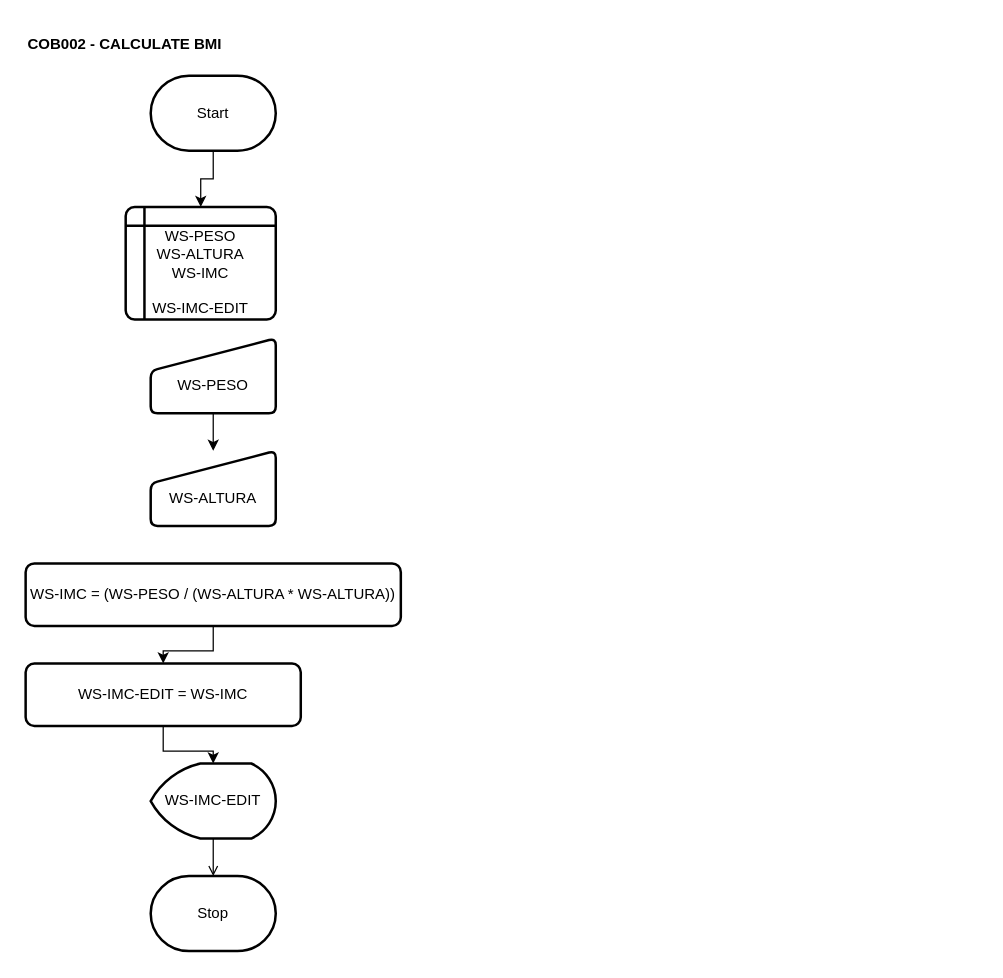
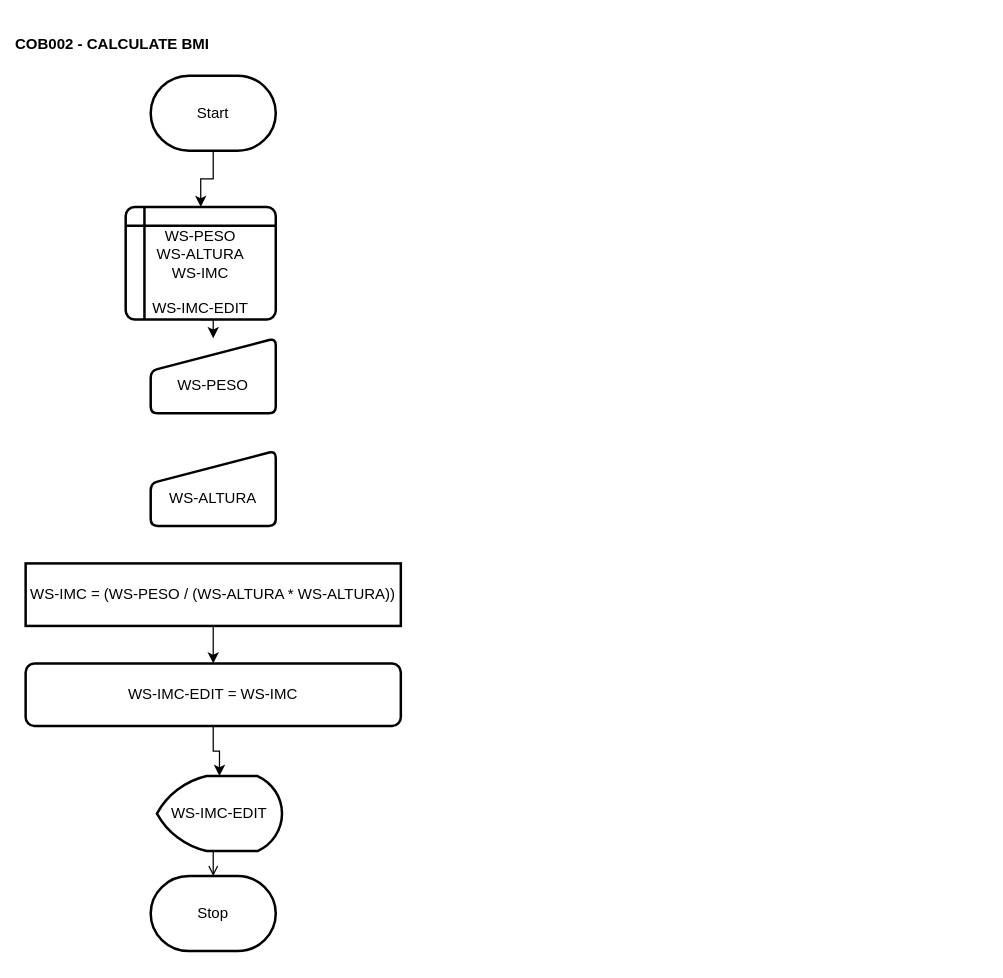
  <mxCell id="0" />
  <mxCell id="1" parent="0" />
- <mxCell id="2" value="COB002 -&amp;nbsp;CALCULATE BMI" style="text;html=1;align=left;verticalAlign=middle;whiteSpace=wrap;rounded=0;fontStyle=1" parent="1" vertex="1"><mxGeometry x="20" y="20" width="760" height="30" as="geometry" /></mxCell>
+ <mxCell id="2" value="COB002 -&amp;nbsp;CALCULATE BMI" style="text;html=1;align=left;verticalAlign=middle;whiteSpace=wrap;rounded=0;fontStyle=1" parent="1" vertex="1"><mxGeometry x="10" y="20" width="760" height="30" as="geometry" /></mxCell>
  <mxCell id="3" style="edgeStyle=orthogonalEdgeStyle;rounded=0;orthogonalLoop=1;jettySize=auto;html=1;exitX=0.5;exitY=1;exitDx=0;exitDy=0;exitPerimeter=0;entryX=0.5;entryY=0;entryDx=0;entryDy=0;" edge="1" parent="1" source="4" target="7"><mxGeometry relative="1" as="geometry" /></mxCell>
  <mxCell id="4" value="Start" style="strokeWidth=2;html=1;shape=mxgraph.flowchart.terminator;whiteSpace=wrap;" parent="1" vertex="1"><mxGeometry x="120" y="60" width="100" height="60" as="geometry" /></mxCell>
  <mxCell id="5" value="Stop" style="strokeWidth=2;html=1;shape=mxgraph.flowchart.terminator;whiteSpace=wrap;" parent="1" vertex="1"><mxGeometry x="120" y="700" width="100" height="60" as="geometry" /></mxCell>
+ <mxCell id="6" style="edgeStyle=orthogonalEdgeStyle;rounded=0;orthogonalLoop=1;jettySize=auto;html=1;exitX=0.5;exitY=1;exitDx=0;exitDy=0;entryX=0.5;entryY=0;entryDx=0;entryDy=0;" edge="1" parent="1" source="7" target="9"><mxGeometry relative="1" as="geometry" /></mxCell>
  <mxCell id="7" value="&lt;div&gt;&lt;br&gt;&lt;/div&gt;&lt;div&gt;&lt;div&gt;WS-PESO&lt;/div&gt;&lt;div&gt;WS-ALTURA&lt;/div&gt;&lt;div&gt;WS-IMC&lt;/div&gt;&lt;div&gt;&lt;br&gt;&lt;/div&gt;&lt;div&gt;WS-IMC-EDIT&lt;/div&gt;&lt;/div&gt;" style="shape=internalStorage;whiteSpace=wrap;html=1;dx=15;dy=15;rounded=1;arcSize=8;strokeWidth=2;" vertex="1" parent="1"><mxGeometry x="100" y="165" width="120" height="90" as="geometry" /></mxCell>
- <mxCell id="8" style="edgeStyle=orthogonalEdgeStyle;rounded=0;orthogonalLoop=1;jettySize=auto;html=1;exitX=0.5;exitY=1;exitDx=0;exitDy=0;entryX=0.5;entryY=0;entryDx=0;entryDy=0;" edge="1" parent="1" source="9" target="10"><mxGeometry relative="1" as="geometry" /></mxCell>
  <mxCell id="9" value="&lt;div&gt;&lt;br&gt;&lt;/div&gt;WS-PESO" style="html=1;strokeWidth=2;shape=manualInput;whiteSpace=wrap;rounded=1;size=26;arcSize=11;" vertex="1" parent="1"><mxGeometry x="120" y="270" width="100" height="60" as="geometry" /></mxCell>
  <mxCell id="10" value="&lt;div&gt;&lt;br&gt;&lt;/div&gt;&lt;div&gt;WS-ALTURA&lt;/div&gt;" style="html=1;strokeWidth=2;shape=manualInput;whiteSpace=wrap;rounded=1;size=26;arcSize=11;" vertex="1" parent="1"><mxGeometry x="120" y="360" width="100" height="60" as="geometry" /></mxCell>
  <mxCell id="11" style="edgeStyle=orthogonalEdgeStyle;rounded=0;orthogonalLoop=1;jettySize=auto;html=1;exitX=0.5;exitY=1;exitDx=0;exitDy=0;entryX=0.5;entryY=0;entryDx=0;entryDy=0;" edge="1" parent="1" source="12" target="14"><mxGeometry relative="1" as="geometry" /></mxCell>
- <mxCell id="12" value="WS-IMC = (WS-PESO / (WS-ALTURA * WS-ALTURA))" style="rounded=1;whiteSpace=wrap;html=1;absoluteArcSize=1;arcSize=14;strokeWidth=2;" vertex="1" parent="1"><mxGeometry x="20" y="450" width="300" height="50" as="geometry" /></mxCell>
- <mxCell id="13" value="WS-IMC-EDIT" style="strokeWidth=2;html=1;shape=mxgraph.flowchart.display;whiteSpace=wrap;" vertex="1" parent="1"><mxGeometry x="120" y="610" width="100" height="60" as="geometry" /></mxCell>
- <mxCell id="14" value="WS-IMC-EDIT =&amp;nbsp;WS-IMC" style="rounded=1;whiteSpace=wrap;html=1;absoluteArcSize=1;arcSize=14;strokeWidth=2;" vertex="1" parent="1"><mxGeometry x="20" y="530" width="220" height="50" as="geometry" /></mxCell>
+ <mxCell id="12" value="WS-IMC = (WS-PESO / (WS-ALTURA * WS-ALTURA))" style="whiteSpace=wrap;html=1;absoluteArcSize=1;arcSize=14;strokeWidth=2;rounded=0;" vertex="1" parent="1"><mxGeometry x="20" y="450" width="300" height="50" as="geometry" /></mxCell>
+ <mxCell id="13" value="WS-IMC-EDIT" style="strokeWidth=2;html=1;shape=mxgraph.flowchart.display;whiteSpace=wrap;" vertex="1" parent="1"><mxGeometry x="125" y="620" width="100" height="60" as="geometry" /></mxCell>
+ <mxCell id="14" value="WS-IMC-EDIT =&amp;nbsp;WS-IMC" style="rounded=1;whiteSpace=wrap;html=1;absoluteArcSize=1;arcSize=14;strokeWidth=2;" vertex="1" parent="1"><mxGeometry x="20" y="530" width="300" height="50" as="geometry" /></mxCell>
  <mxCell id="15" style="edgeStyle=orthogonalEdgeStyle;rounded=0;orthogonalLoop=1;jettySize=auto;html=1;exitX=0.5;exitY=1;exitDx=0;exitDy=0;entryX=0.5;entryY=0;entryDx=0;entryDy=0;entryPerimeter=0;" edge="1" parent="1" source="14" target="13"><mxGeometry relative="1" as="geometry" /></mxCell>
  <mxCell id="16" style="edgeStyle=orthogonalEdgeStyle;rounded=0;orthogonalLoop=1;jettySize=auto;html=1;exitX=0.5;exitY=1;exitDx=0;exitDy=0;exitPerimeter=0;entryX=0.5;entryY=0;entryDx=0;entryDy=0;entryPerimeter=0;endArrow=open;" edge="1" parent="1" source="13" target="5"><mxGeometry relative="1" as="geometry" /></mxCell>
